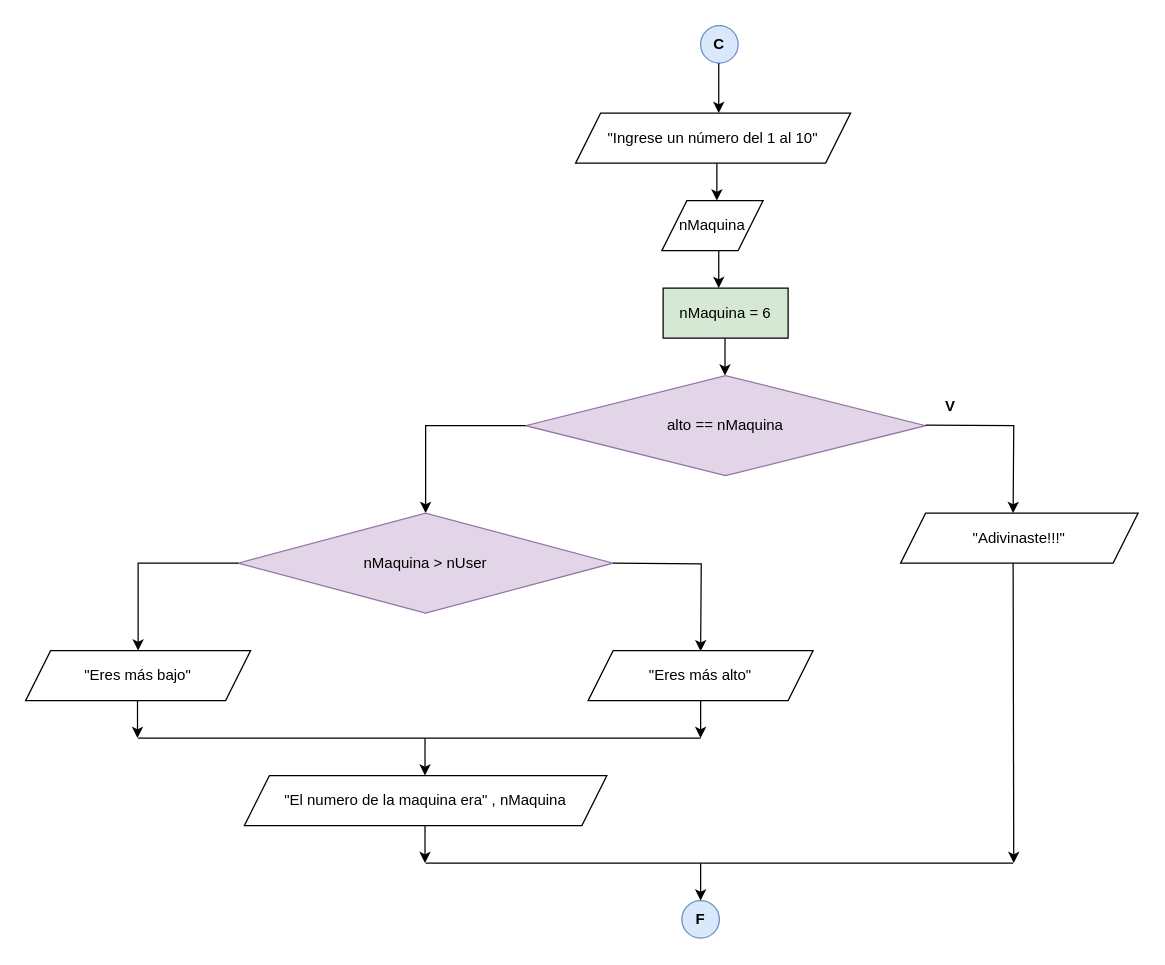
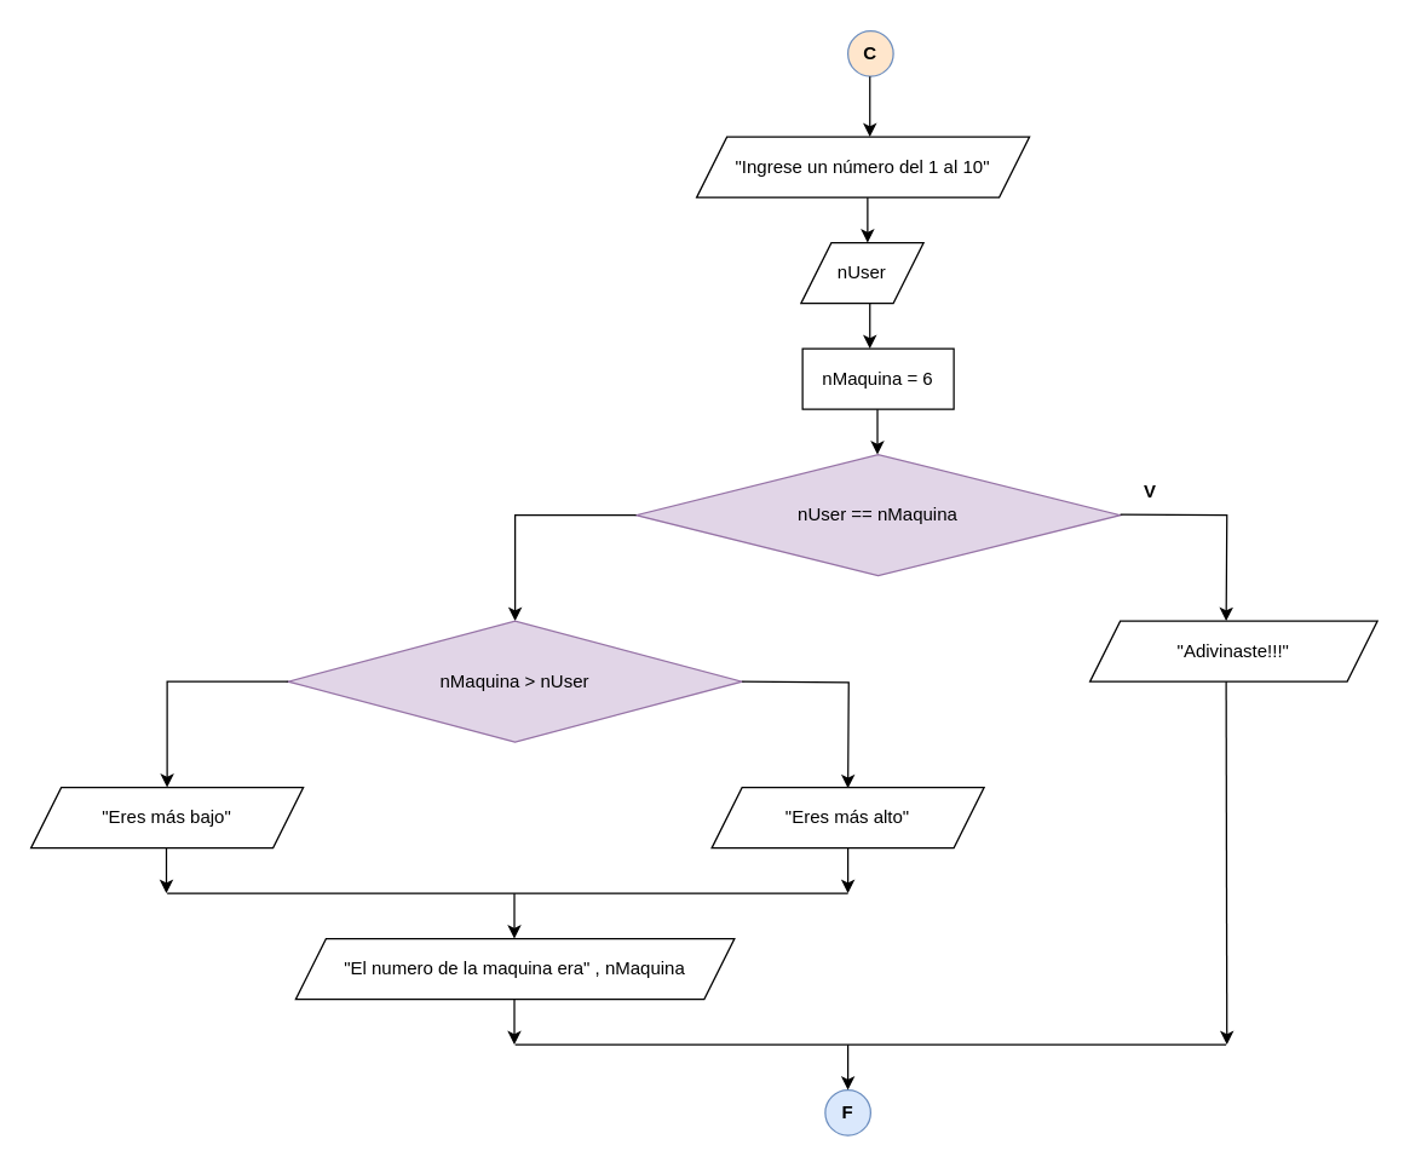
  <mxCell id="0" />
  <mxCell id="1" parent="0" />
- <mxCell id="2" value="&lt;b&gt;C&lt;/b&gt;" style="ellipse;whiteSpace=wrap;html=1;aspect=fixed;fillColor=#dae8fc;strokeColor=#6c8ebf;" vertex="1" parent="1"><mxGeometry x="560" y="20" width="30" height="30" as="geometry" /></mxCell>
+ <mxCell id="2" value="&lt;b&gt;C&lt;/b&gt;" style="ellipse;whiteSpace=wrap;html=1;aspect=fixed;fillColor=#ffe6cc;strokeColor=#6c8ebf;" vertex="1" parent="1"><mxGeometry x="560" y="20" width="30" height="30" as="geometry" /></mxCell>
  <mxCell id="3" value="&lt;b&gt;F&lt;/b&gt;" style="ellipse;whiteSpace=wrap;html=1;aspect=fixed;fillColor=#dae8fc;strokeColor=#6c8ebf;" vertex="1" parent="1"><mxGeometry x="545" y="720" width="30" height="30" as="geometry" /></mxCell>
  <mxCell id="4" value="" style="endArrow=classic;html=1;rounded=0;" edge="1" parent="1"><mxGeometry width="50" height="50" relative="1" as="geometry"><mxPoint x="574.5" y="60" as="sourcePoint" /><mxPoint x="574.5" y="90" as="targetPoint" /><Array as="points"><mxPoint x="574.5" y="50" /></Array></mxGeometry></mxCell>
  <mxCell id="5" value="&quot;Ingrese un número del 1 al 10&quot;" style="shape=parallelogram;perimeter=parallelogramPerimeter;whiteSpace=wrap;html=1;fixedSize=1;" vertex="1" parent="1"><mxGeometry x="460" y="90" width="220" height="40" as="geometry" /></mxCell>
  <mxCell id="6" value="" style="endArrow=classic;html=1;rounded=0;" edge="1" parent="1"><mxGeometry width="50" height="50" relative="1" as="geometry"><mxPoint x="573" y="130" as="sourcePoint" /><mxPoint x="573" y="160" as="targetPoint" /><Array as="points" /></mxGeometry></mxCell>
- <mxCell id="7" value="nMaquina" style="shape=parallelogram;perimeter=parallelogramPerimeter;whiteSpace=wrap;html=1;fixedSize=1;" vertex="1" parent="1"><mxGeometry x="529" y="160" width="81" height="40" as="geometry" /></mxCell>
+ <mxCell id="7" value="nUser" style="shape=parallelogram;perimeter=parallelogramPerimeter;whiteSpace=wrap;html=1;fixedSize=1;" vertex="1" parent="1"><mxGeometry x="529" y="160" width="81" height="40" as="geometry" /></mxCell>
  <mxCell id="8" value="" style="endArrow=classic;html=1;rounded=0;" edge="1" parent="1"><mxGeometry width="50" height="50" relative="1" as="geometry"><mxPoint x="574.5" y="200" as="sourcePoint" /><mxPoint x="574.5" y="230" as="targetPoint" /><Array as="points" /></mxGeometry></mxCell>
- <mxCell id="9" value="nMaquina = 6" style="rounded=0;whiteSpace=wrap;html=1;fillColor=#d5e8d4;" vertex="1" parent="1"><mxGeometry x="530" y="230" width="100" height="40" as="geometry" /></mxCell>
+ <mxCell id="9" value="nMaquina = 6" style="rounded=0;whiteSpace=wrap;html=1;" vertex="1" parent="1"><mxGeometry x="530" y="230" width="100" height="40" as="geometry" /></mxCell>
  <mxCell id="10" value="" style="endArrow=classic;html=1;rounded=0;" edge="1" parent="1"><mxGeometry width="50" height="50" relative="1" as="geometry"><mxPoint x="579.5" y="270" as="sourcePoint" /><mxPoint x="579.5" y="300" as="targetPoint" /><Array as="points" /></mxGeometry></mxCell>
- <mxCell id="11" value="alto == nMaquina" style="rhombus;whiteSpace=wrap;html=1;direction=west;fillColor=#e1d5e7;strokeColor=#9673a6;" vertex="1" parent="1"><mxGeometry x="420" y="300" width="320" height="80" as="geometry" /></mxCell>
+ <mxCell id="11" value="nUser == nMaquina" style="rhombus;whiteSpace=wrap;html=1;direction=west;fillColor=#e1d5e7;strokeColor=#9673a6;" vertex="1" parent="1"><mxGeometry x="420" y="300" width="320" height="80" as="geometry" /></mxCell>
  <mxCell id="12" value="" style="endArrow=classic;html=1;rounded=0;edgeStyle=orthogonalEdgeStyle;" edge="1" parent="1"><mxGeometry width="50" height="50" relative="1" as="geometry"><mxPoint x="740" y="339.5" as="sourcePoint" /><mxPoint x="810" y="410" as="targetPoint" /></mxGeometry></mxCell>
  <mxCell id="13" value="&lt;b&gt;V&lt;/b&gt;" style="text;html=1;strokeColor=none;fillColor=none;align=center;verticalAlign=middle;whiteSpace=wrap;rounded=0;" vertex="1" parent="1"><mxGeometry x="730" y="310" width="60" height="30" as="geometry" /></mxCell>
  <mxCell id="14" value="&quot;Adivinaste!!!&quot;" style="shape=parallelogram;perimeter=parallelogramPerimeter;whiteSpace=wrap;html=1;fixedSize=1;" vertex="1" parent="1"><mxGeometry x="720" y="410" width="190" height="40" as="geometry" /></mxCell>
  <mxCell id="15" value="" style="endArrow=classic;html=1;rounded=0;" edge="1" parent="1"><mxGeometry width="50" height="50" relative="1" as="geometry"><mxPoint x="420" y="340" as="sourcePoint" /><mxPoint x="340" y="410" as="targetPoint" /><Array as="points"><mxPoint x="340" y="340" /></Array></mxGeometry></mxCell>
  <mxCell id="16" value="nMaquina &amp;gt; nUser" style="rhombus;whiteSpace=wrap;html=1;direction=west;fillColor=#e1d5e7;strokeColor=#9673a6;" vertex="1" parent="1"><mxGeometry x="190" y="410" width="300" height="80" as="geometry" /></mxCell>
  <mxCell id="17" value="" style="endArrow=classic;html=1;rounded=0;edgeStyle=orthogonalEdgeStyle;" edge="1" parent="1"><mxGeometry width="50" height="50" relative="1" as="geometry"><mxPoint x="490" y="450" as="sourcePoint" /><mxPoint x="560" y="520.5" as="targetPoint" /></mxGeometry></mxCell>
  <mxCell id="18" value="" style="endArrow=classic;html=1;rounded=0;" edge="1" parent="1"><mxGeometry width="50" height="50" relative="1" as="geometry"><mxPoint x="190" y="450" as="sourcePoint" /><mxPoint x="110" y="520" as="targetPoint" /><Array as="points"><mxPoint x="110" y="450" /></Array></mxGeometry></mxCell>
  <mxCell id="19" value="&quot;Eres más alto&quot;" style="shape=parallelogram;perimeter=parallelogramPerimeter;whiteSpace=wrap;html=1;fixedSize=1;" vertex="1" parent="1"><mxGeometry x="470" y="520" width="180" height="40" as="geometry" /></mxCell>
  <mxCell id="20" value="&quot;Eres más bajo&quot;" style="shape=parallelogram;perimeter=parallelogramPerimeter;whiteSpace=wrap;html=1;fixedSize=1;" vertex="1" parent="1"><mxGeometry x="20" y="520" width="180" height="40" as="geometry" /></mxCell>
  <mxCell id="21" value="" style="endArrow=classic;html=1;rounded=0;" edge="1" parent="1"><mxGeometry width="50" height="50" relative="1" as="geometry"><mxPoint x="109.5" y="560" as="sourcePoint" /><mxPoint x="109.5" y="590" as="targetPoint" /><Array as="points" /></mxGeometry></mxCell>
  <mxCell id="22" value="" style="endArrow=classic;html=1;rounded=0;" edge="1" parent="1"><mxGeometry width="50" height="50" relative="1" as="geometry"><mxPoint x="560" y="560" as="sourcePoint" /><mxPoint x="560" y="590" as="targetPoint" /><Array as="points" /></mxGeometry></mxCell>
  <mxCell id="23" value="" style="endArrow=none;html=1;rounded=0;" edge="1" parent="1"><mxGeometry width="50" height="50" relative="1" as="geometry"><mxPoint x="110" y="590" as="sourcePoint" /><mxPoint x="560" y="590" as="targetPoint" /></mxGeometry></mxCell>
  <mxCell id="24" value="" style="endArrow=classic;html=1;rounded=0;" edge="1" parent="1"><mxGeometry width="50" height="50" relative="1" as="geometry"><mxPoint x="339.5" y="590" as="sourcePoint" /><mxPoint x="339.5" y="620" as="targetPoint" /><Array as="points" /></mxGeometry></mxCell>
  <mxCell id="25" value="&quot;El numero de la maquina era&quot; , nMaquina" style="shape=parallelogram;perimeter=parallelogramPerimeter;whiteSpace=wrap;html=1;fixedSize=1;" vertex="1" parent="1"><mxGeometry x="195" y="620" width="290" height="40" as="geometry" /></mxCell>
  <mxCell id="26" value="" style="endArrow=classic;html=1;rounded=0;" edge="1" parent="1"><mxGeometry width="50" height="50" relative="1" as="geometry"><mxPoint x="339.5" y="660" as="sourcePoint" /><mxPoint x="339.5" y="690" as="targetPoint" /><Array as="points" /></mxGeometry></mxCell>
  <mxCell id="27" value="" style="endArrow=classic;html=1;rounded=0;" edge="1" parent="1"><mxGeometry width="50" height="50" relative="1" as="geometry"><mxPoint x="810" y="450" as="sourcePoint" /><mxPoint x="810.5" y="690" as="targetPoint" /></mxGeometry></mxCell>
  <mxCell id="28" value="" style="endArrow=none;html=1;rounded=0;" edge="1" parent="1"><mxGeometry width="50" height="50" relative="1" as="geometry"><mxPoint x="340" y="690" as="sourcePoint" /><mxPoint x="810" y="690" as="targetPoint" /></mxGeometry></mxCell>
  <mxCell id="29" value="" style="endArrow=classic;html=1;rounded=0;" edge="1" parent="1"><mxGeometry width="50" height="50" relative="1" as="geometry"><mxPoint x="560" y="690" as="sourcePoint" /><mxPoint x="560" y="720" as="targetPoint" /><Array as="points" /></mxGeometry></mxCell>
